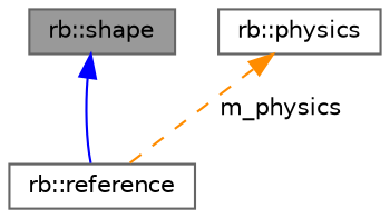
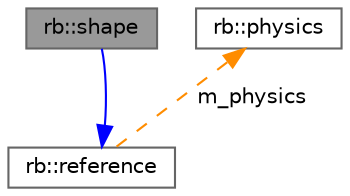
  digraph {
    node [color=gray40 fillcolor=white fontname=Helvetica fontsize=10 shape=box style=filled]
    edge [dir=back fontname=Helvetica fontsize=10 labelfontname=Helvetica labelfontsize=10]
    n1 [fillcolor=grey60 fontcolor=black height=0.2 label="rb::shape" width=0.4]
    n2 [height=0.2 label="rb::reference" width=0.4]
    n3 [height=0.2 label="rb::physics" width=0.4]
-   n1 -> n2 [color=blue style=solid]
+   n2 -> n1 [color=blue style=solid]
    n3 -> n2 [color=darkorange label=" m_physics" style=dashed]
  }
